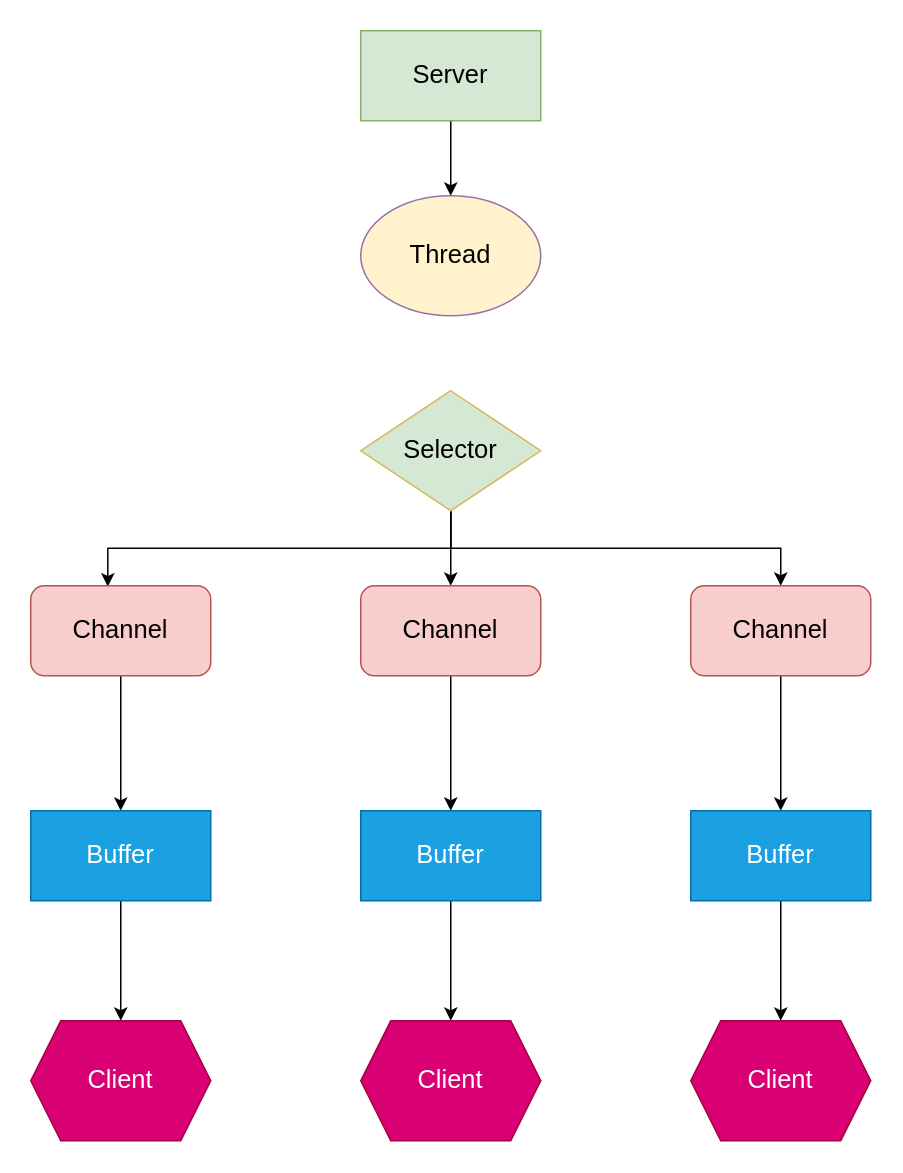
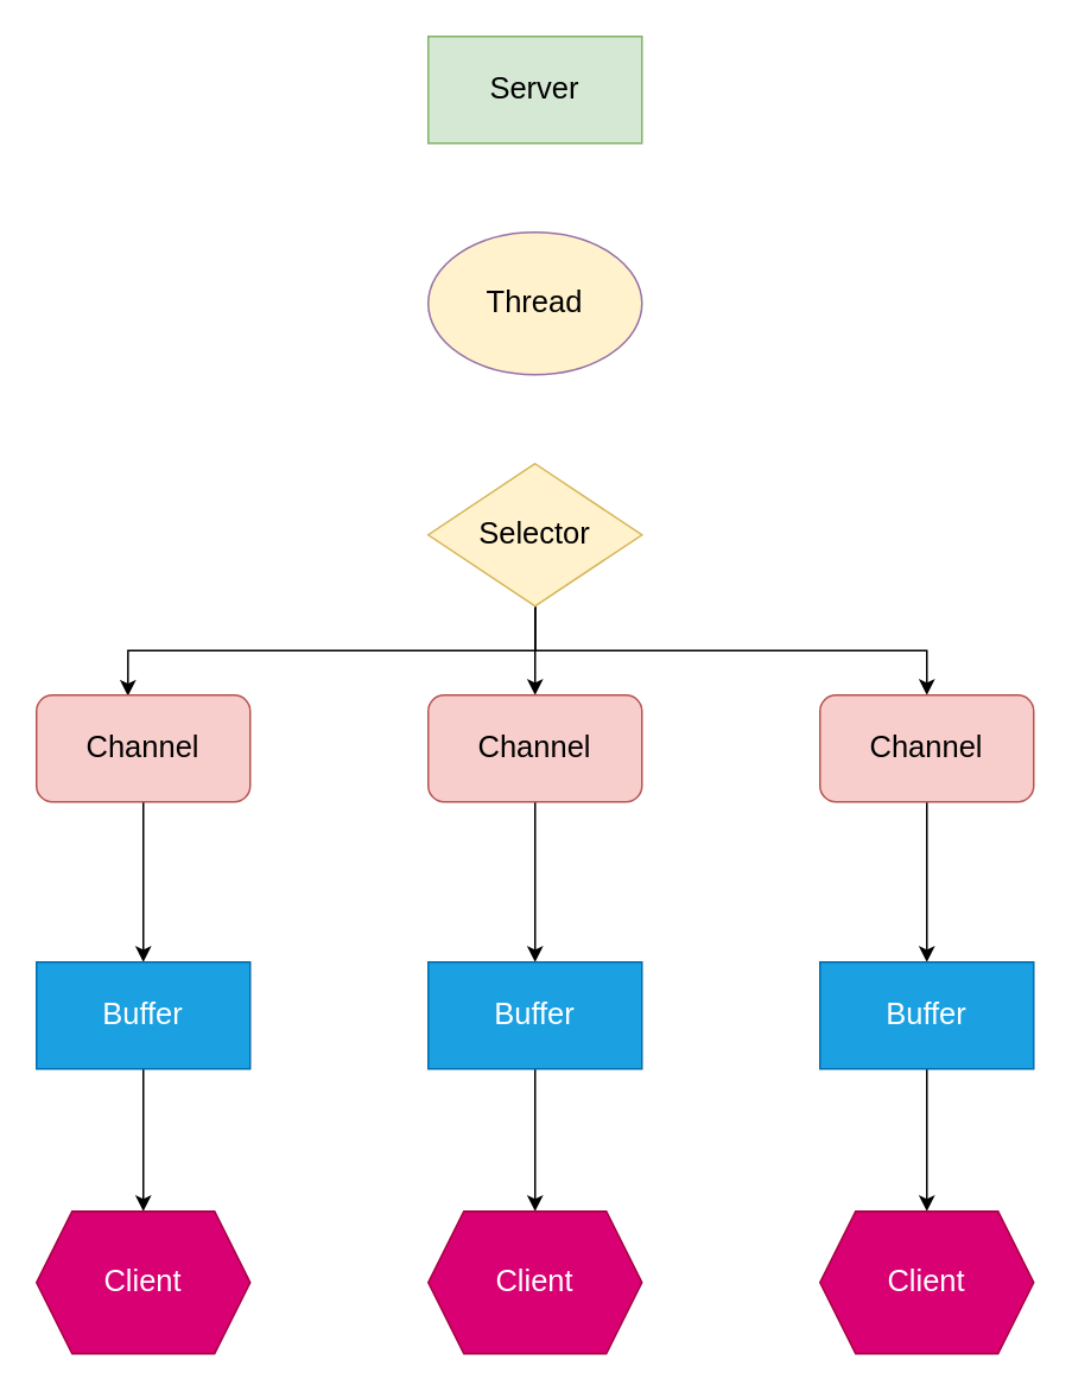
  <mxCell id="0" />
  <mxCell id="1" parent="0" />
- <mxCell id="2" style="edgeStyle=orthogonalEdgeStyle;rounded=0;orthogonalLoop=1;jettySize=auto;html=1;entryX=0.5;entryY=0;entryDx=0;entryDy=0;" edge="1" parent="1" source="3" target="4"><mxGeometry relative="1" as="geometry" /></mxCell>
  <mxCell id="3" value="Server" style="whiteSpace=wrap;html=1;fontSize=17;fillColor=#d5e8d4;strokeColor=#82b366;rounded=0;" vertex="1" parent="1"><mxGeometry x="240" y="20" width="120" height="60" as="geometry" /></mxCell>
  <mxCell id="4" value="Thread" style="ellipse;whiteSpace=wrap;html=1;fontSize=17;fillColor=#fff2cc;strokeColor=#9673a6;" vertex="1" parent="1"><mxGeometry x="240" y="130" width="120" height="80" as="geometry" /></mxCell>
  <mxCell id="5" style="edgeStyle=orthogonalEdgeStyle;rounded=0;orthogonalLoop=1;jettySize=auto;html=1;entryX=0.428;entryY=0.009;entryDx=0;entryDy=0;entryPerimeter=0;exitX=0.5;exitY=1;exitDx=0;exitDy=0;" edge="1" parent="1" source="8" target="10"><mxGeometry relative="1" as="geometry" /></mxCell>
  <mxCell id="6" style="edgeStyle=orthogonalEdgeStyle;rounded=0;orthogonalLoop=1;jettySize=auto;html=1;entryX=0.5;entryY=0;entryDx=0;entryDy=0;" edge="1" parent="1" source="8" target="12"><mxGeometry relative="1" as="geometry" /></mxCell>
  <mxCell id="7" style="edgeStyle=orthogonalEdgeStyle;rounded=0;orthogonalLoop=1;jettySize=auto;html=1;entryX=0.5;entryY=0;entryDx=0;entryDy=0;exitX=0.5;exitY=1;exitDx=0;exitDy=0;" edge="1" parent="1" source="8" target="14"><mxGeometry relative="1" as="geometry" /></mxCell>
- <mxCell id="8" value="Selector" style="rhombus;whiteSpace=wrap;html=1;fontSize=17;fillColor=#d5e8d4;strokeColor=#d6b656;" vertex="1" parent="1"><mxGeometry x="240" y="260" width="120" height="80" as="geometry" /></mxCell>
+ <mxCell id="8" value="Selector" style="rhombus;whiteSpace=wrap;html=1;fontSize=17;fillColor=#fff2cc;strokeColor=#d6b656;" vertex="1" parent="1"><mxGeometry x="240" y="260" width="120" height="80" as="geometry" /></mxCell>
  <mxCell id="9" style="edgeStyle=orthogonalEdgeStyle;rounded=0;orthogonalLoop=1;jettySize=auto;html=1;" edge="1" parent="1" source="10" target="16"><mxGeometry relative="1" as="geometry" /></mxCell>
  <mxCell id="10" value="Channel" style="rounded=1;whiteSpace=wrap;html=1;fontSize=17;fillColor=#f8cecc;strokeColor=#b85450;" vertex="1" parent="1"><mxGeometry x="20" y="390" width="120" height="60" as="geometry" /></mxCell>
  <mxCell id="11" style="edgeStyle=orthogonalEdgeStyle;rounded=0;orthogonalLoop=1;jettySize=auto;html=1;entryX=0.5;entryY=0;entryDx=0;entryDy=0;" edge="1" parent="1" source="12" target="18"><mxGeometry relative="1" as="geometry" /></mxCell>
  <mxCell id="12" value="Channel" style="rounded=1;whiteSpace=wrap;html=1;fontSize=17;fillColor=#f8cecc;strokeColor=#b85450;" vertex="1" parent="1"><mxGeometry x="240" y="390" width="120" height="60" as="geometry" /></mxCell>
  <mxCell id="13" style="edgeStyle=orthogonalEdgeStyle;rounded=0;orthogonalLoop=1;jettySize=auto;html=1;entryX=0.5;entryY=0;entryDx=0;entryDy=0;" edge="1" parent="1" source="14" target="20"><mxGeometry relative="1" as="geometry" /></mxCell>
  <mxCell id="14" value="Channel" style="rounded=1;whiteSpace=wrap;html=1;fontSize=17;fillColor=#f8cecc;strokeColor=#b85450;" vertex="1" parent="1"><mxGeometry x="460" y="390" width="120" height="60" as="geometry" /></mxCell>
  <mxCell id="15" style="edgeStyle=orthogonalEdgeStyle;rounded=0;orthogonalLoop=1;jettySize=auto;html=1;entryX=0.5;entryY=0;entryDx=0;entryDy=0;" edge="1" parent="1" source="16" target="21"><mxGeometry relative="1" as="geometry" /></mxCell>
  <mxCell id="16" value="Buffer" style="rounded=0;whiteSpace=wrap;html=1;fontSize=17;fillColor=#1ba1e2;fontColor=#ffffff;strokeColor=#006EAF;" vertex="1" parent="1"><mxGeometry x="20" y="540" width="120" height="60" as="geometry" /></mxCell>
  <mxCell id="17" style="edgeStyle=orthogonalEdgeStyle;rounded=0;orthogonalLoop=1;jettySize=auto;html=1;entryX=0.5;entryY=0;entryDx=0;entryDy=0;" edge="1" parent="1" source="18" target="22"><mxGeometry relative="1" as="geometry" /></mxCell>
  <mxCell id="18" value="Buffer" style="rounded=0;whiteSpace=wrap;html=1;fontSize=17;fillColor=#1ba1e2;fontColor=#ffffff;strokeColor=#006EAF;" vertex="1" parent="1"><mxGeometry x="240" y="540" width="120" height="60" as="geometry" /></mxCell>
  <mxCell id="19" style="edgeStyle=orthogonalEdgeStyle;rounded=0;orthogonalLoop=1;jettySize=auto;html=1;entryX=0.5;entryY=0;entryDx=0;entryDy=0;" edge="1" parent="1" source="20" target="23"><mxGeometry relative="1" as="geometry" /></mxCell>
  <mxCell id="20" value="Buffer" style="rounded=0;whiteSpace=wrap;html=1;fontSize=17;fillColor=#1ba1e2;fontColor=#ffffff;strokeColor=#006EAF;" vertex="1" parent="1"><mxGeometry x="460" y="540" width="120" height="60" as="geometry" /></mxCell>
  <mxCell id="21" value="Client" style="shape=hexagon;perimeter=hexagonPerimeter2;whiteSpace=wrap;html=1;fixedSize=1;fontSize=17;fillColor=#d80073;fontColor=#ffffff;strokeColor=#A50040;" vertex="1" parent="1"><mxGeometry x="20" y="680" width="120" height="80" as="geometry" /></mxCell>
  <mxCell id="22" value="Client" style="shape=hexagon;perimeter=hexagonPerimeter2;whiteSpace=wrap;html=1;fixedSize=1;fontSize=17;fillColor=#d80073;fontColor=#ffffff;strokeColor=#A50040;" vertex="1" parent="1"><mxGeometry x="240" y="680" width="120" height="80" as="geometry" /></mxCell>
  <mxCell id="23" value="Client" style="shape=hexagon;perimeter=hexagonPerimeter2;whiteSpace=wrap;html=1;fixedSize=1;fontSize=17;fillColor=#d80073;fontColor=#ffffff;strokeColor=#A50040;" vertex="1" parent="1"><mxGeometry x="460" y="680" width="120" height="80" as="geometry" /></mxCell>
